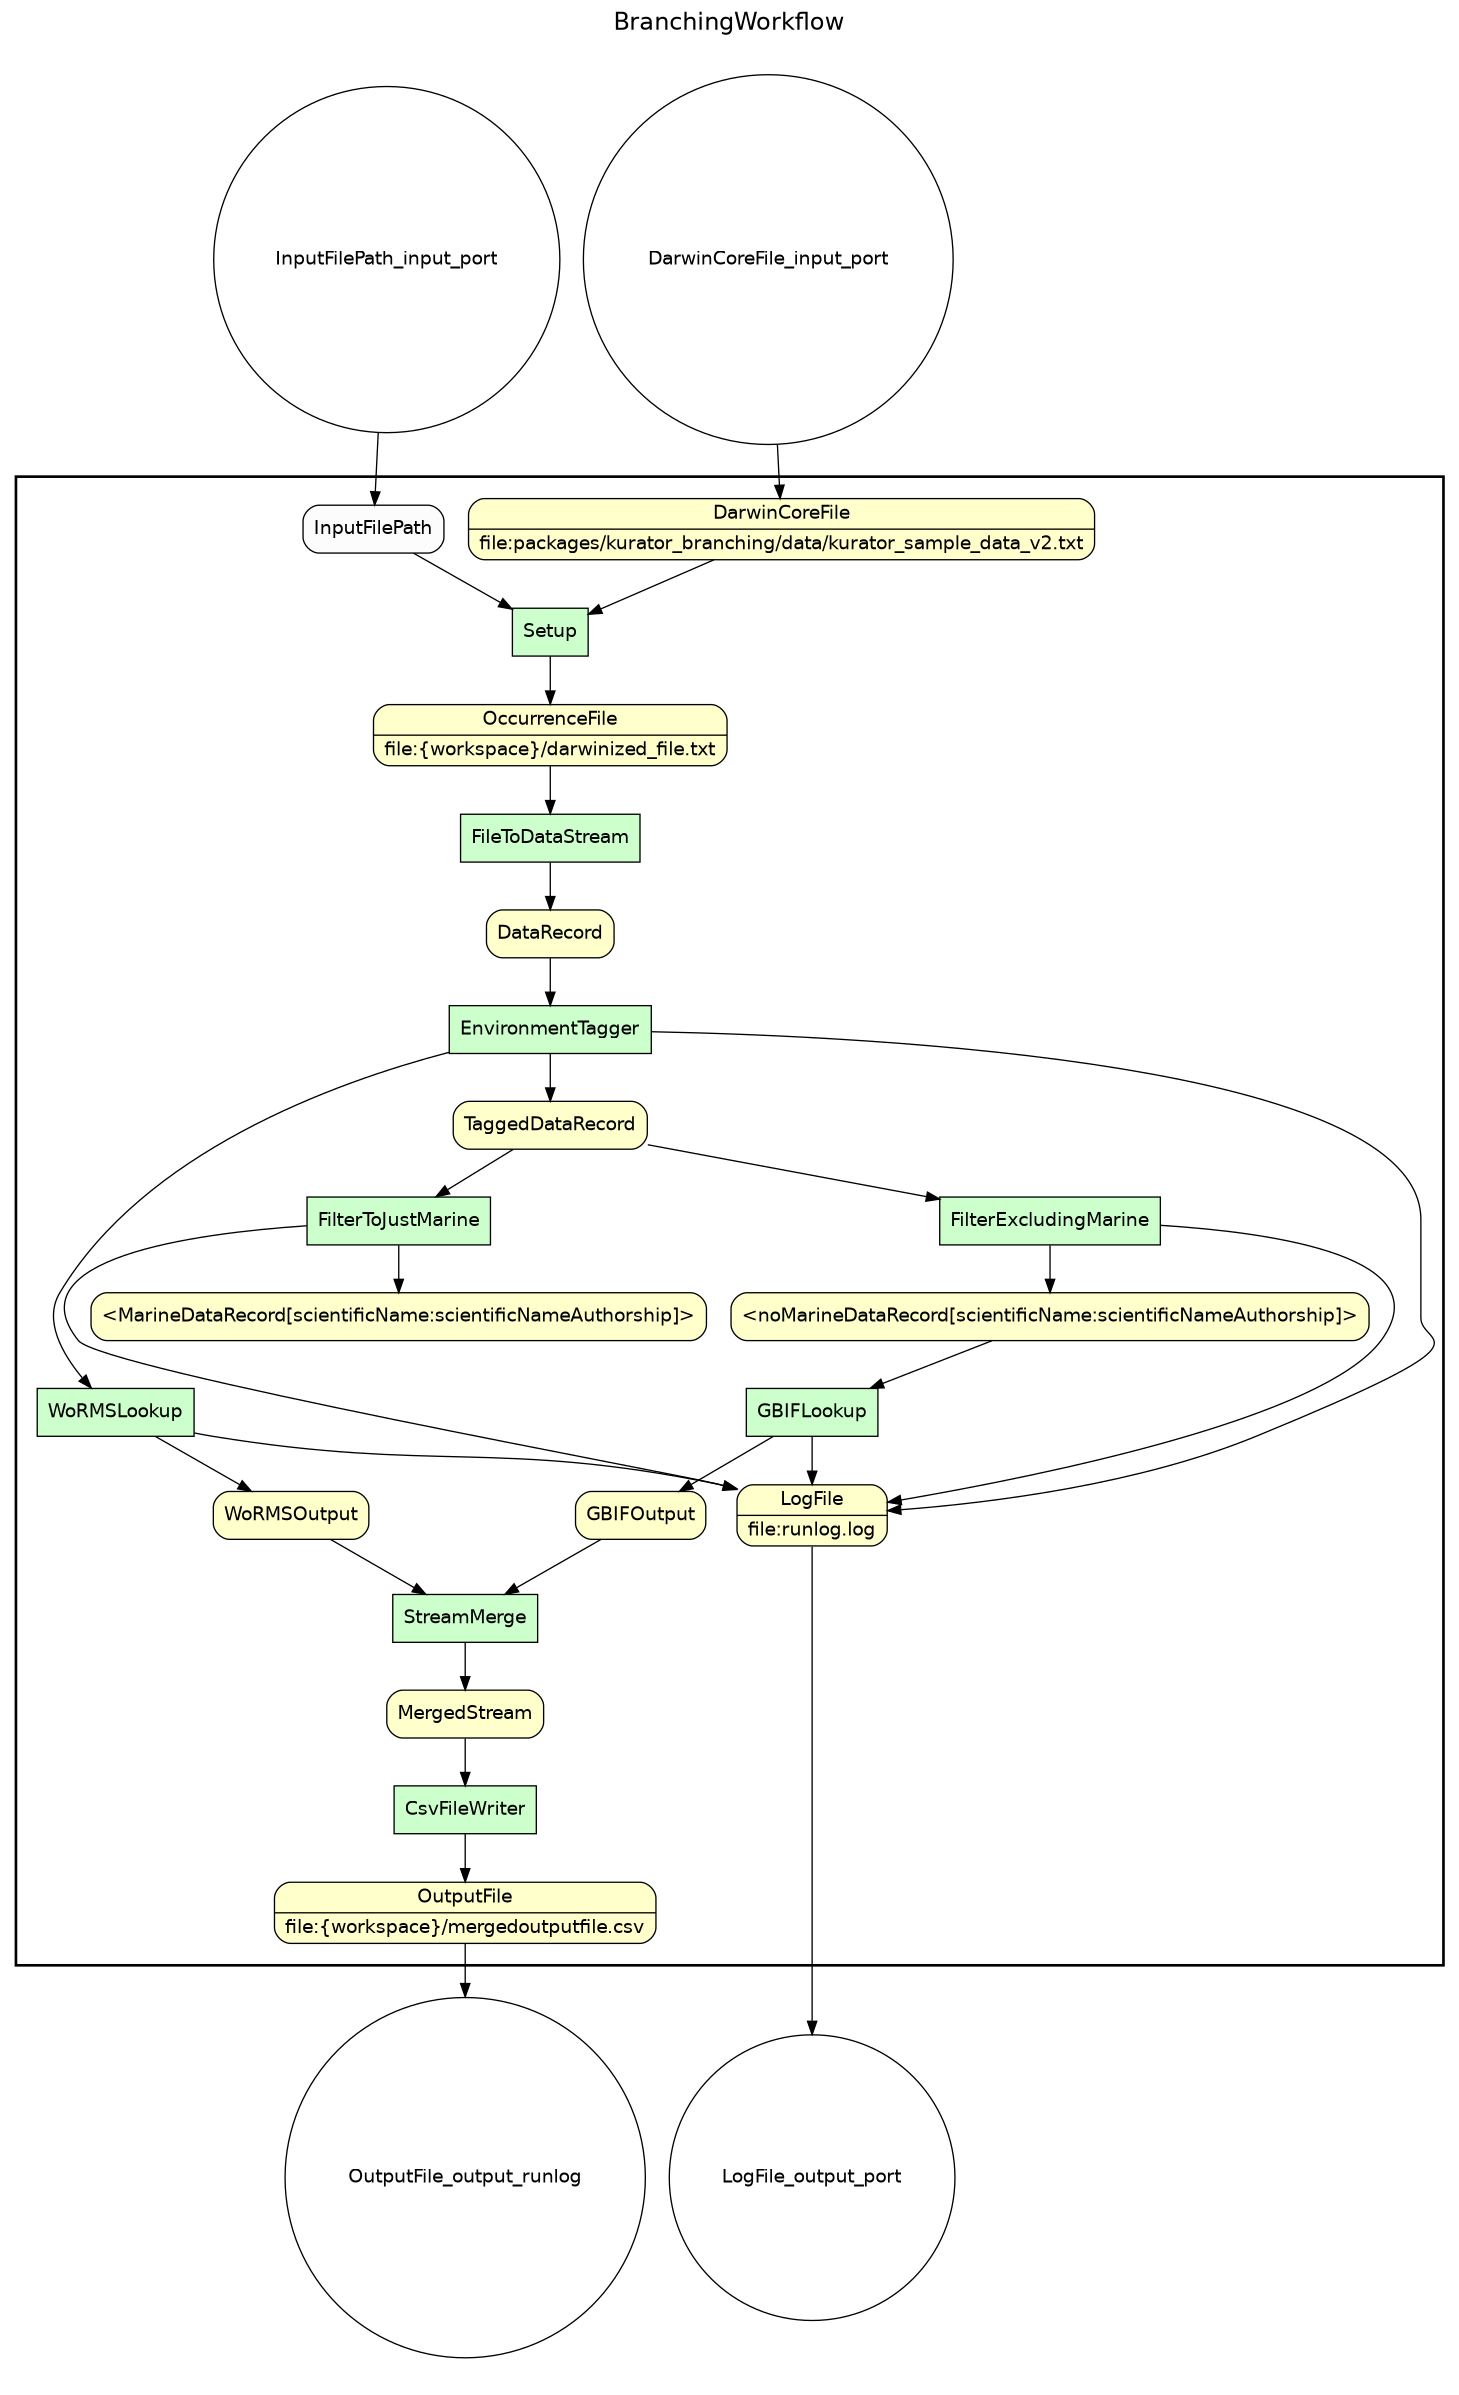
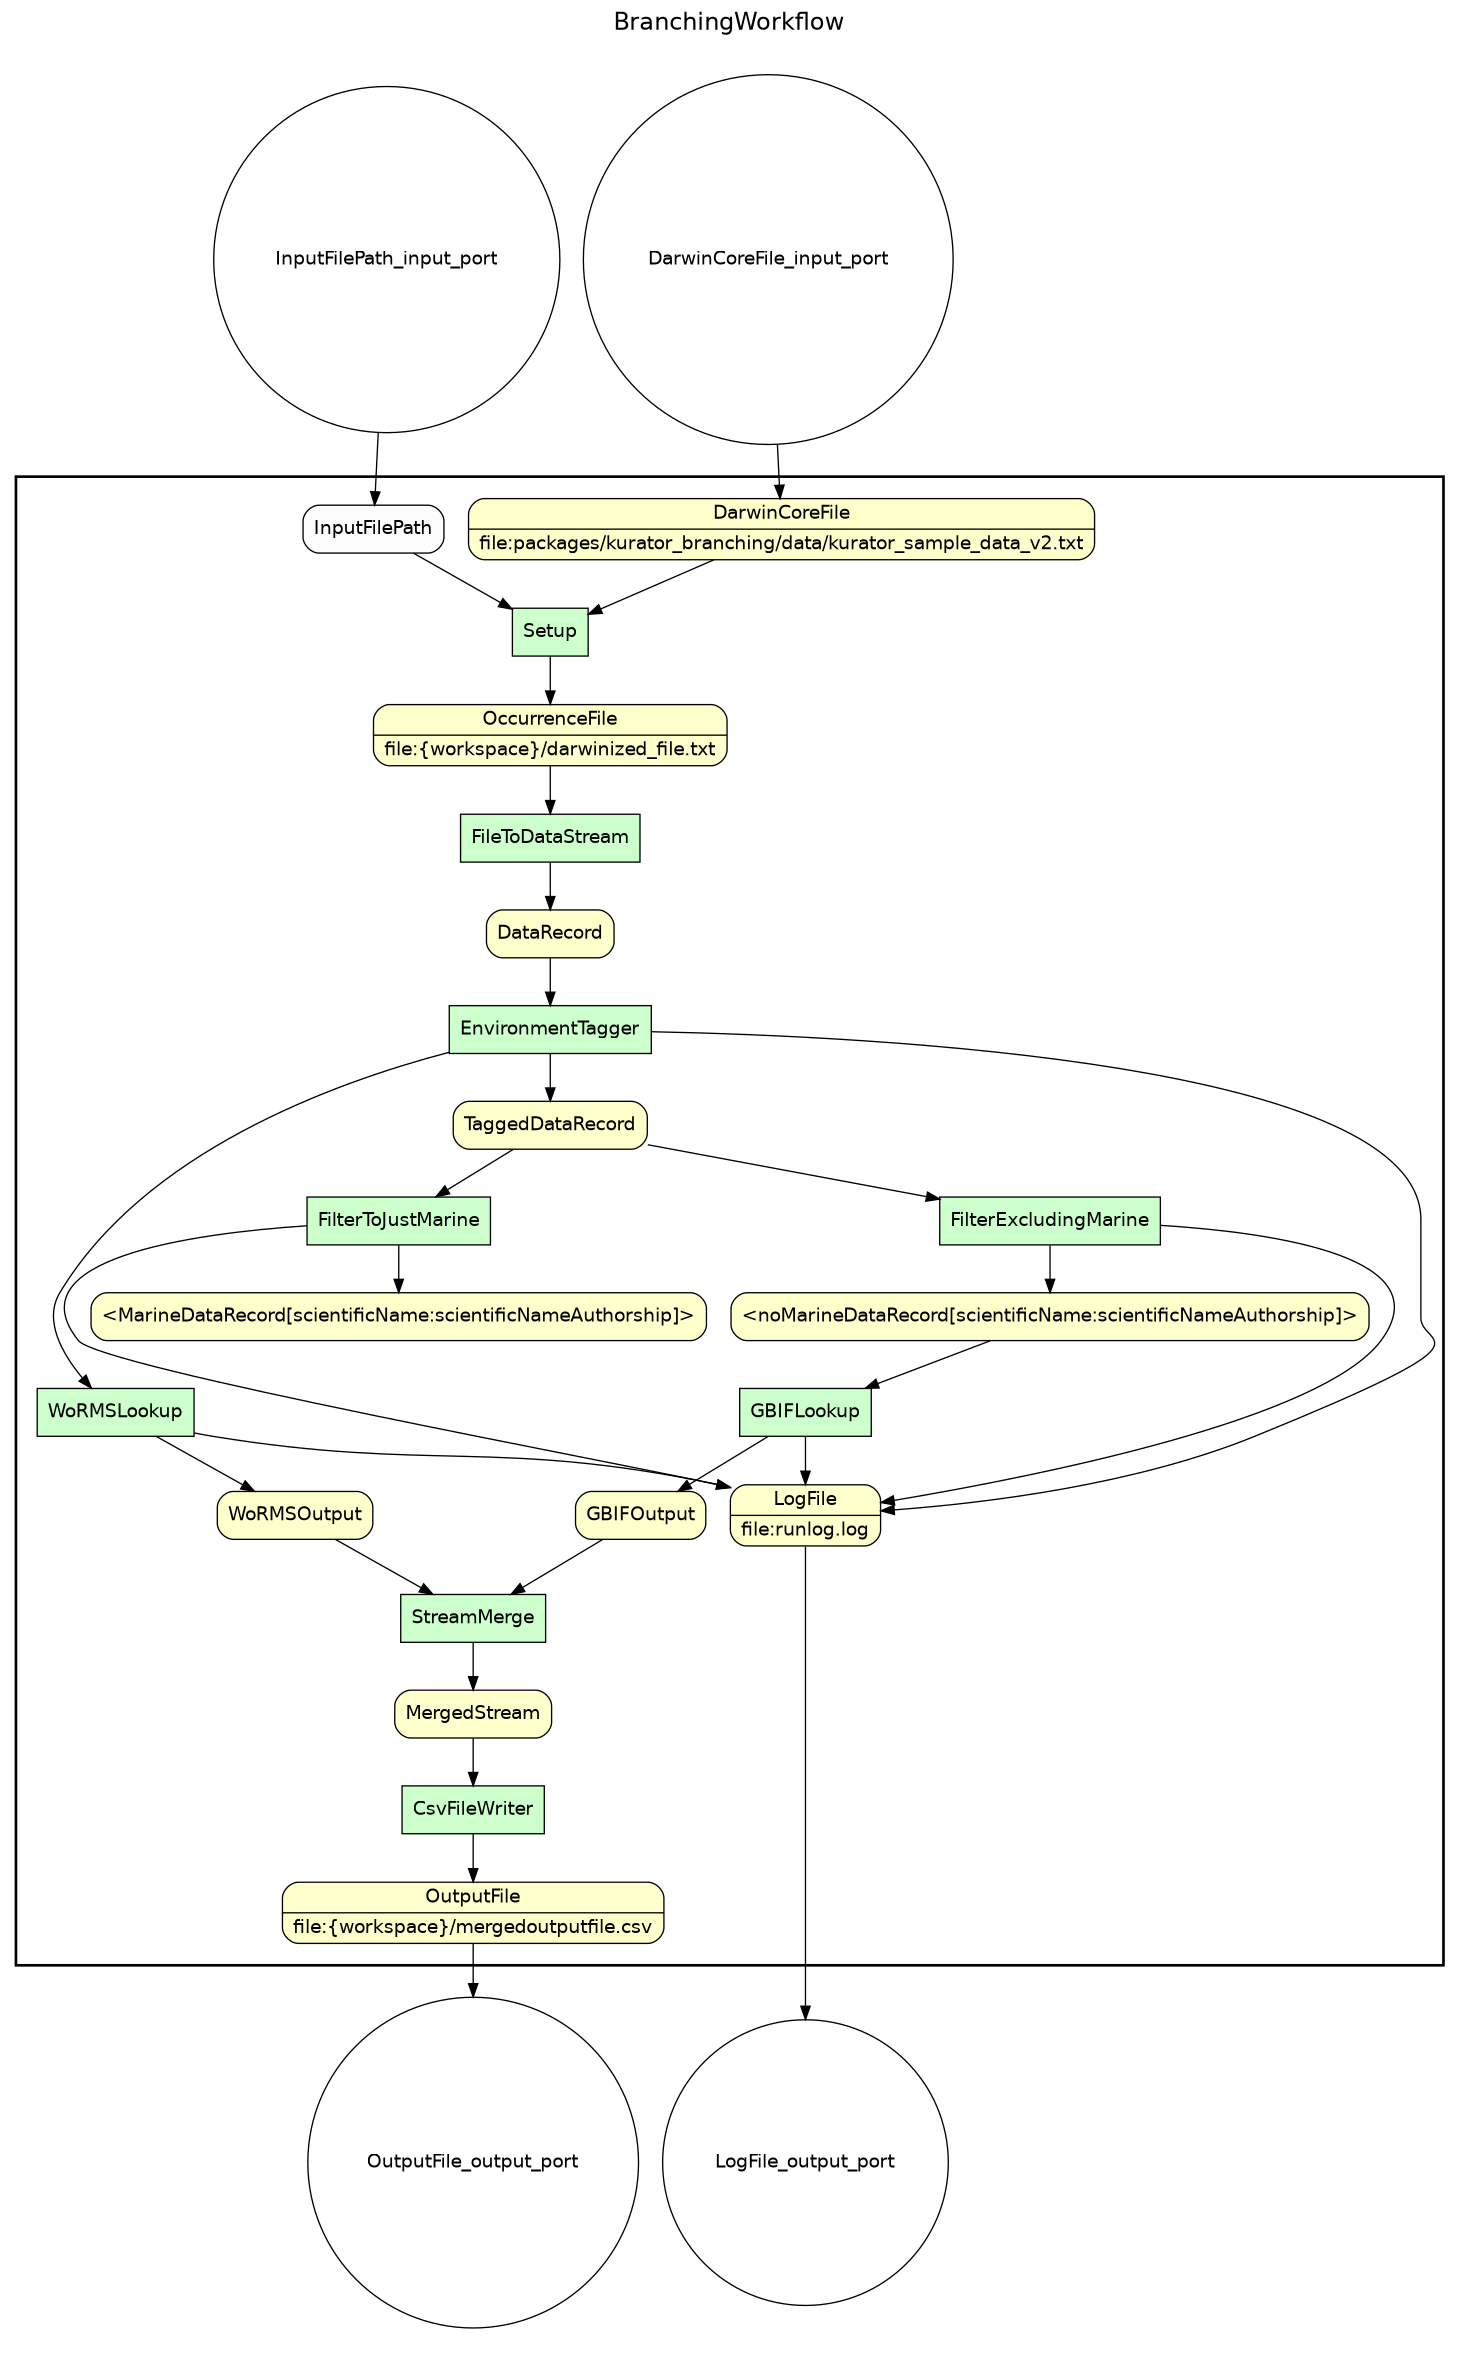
  digraph {
    fontname=Helvetica
    fontsize=18
    label=BranchingWorkflow
    labelloc=t
    rankdir=TB
    node [fillcolor="#FFFFCC" fontname=Helvetica peripheries=1 shape=box style="rounded,filled"]
    Setup [fillcolor="#CCFFCC" style=filled]
    n2 [label="{<f0> OccurrenceFile |<f1> file\:\{workspace\}/darwinized_file.txt}" rankdir=LR shape=record]
    FileToDataStream [fillcolor="#CCFFCC" style=filled]
    DataRecord
    EnvironmentTagger [fillcolor="#CCFFCC" style=filled]
    TaggedDataRecord
    n7 [label="{<f0> LogFile |<f1> file\:runlog.log}" rankdir=LR shape=record]
    FilterToJustMarine [fillcolor="#CCFFCC" style=filled]
    "<MarineDataRecord[scientificName:scientificNameAuthorship]>"
    FilterExcludingMarine [fillcolor="#CCFFCC" style=filled]
    "<noMarineDataRecord[scientificName:scientificNameAuthorship]>"
    WoRMSLookup [fillcolor="#CCFFCC" style=filled]
    WoRMSOutput
    GBIFLookup [fillcolor="#CCFFCC" style=filled]
    GBIFOutput
    StreamMerge [fillcolor="#CCFFCC" style=filled]
    MergedStream
    CsvFileWriter [fillcolor="#CCFFCC" style=filled]
    n19 [label="{<f0> OutputFile |<f1> file\:\{workspace\}/mergedoutputfile.csv}" rankdir=LR shape=record]
    n20 [label="{<f0> DarwinCoreFile |<f1> file\:packages/kurator_branching/data/kurator_sample_data_v2.txt}" rankdir=LR shape=record]
    InputFilePath [fillcolor="#FCFCFC"]
    InputFilePath_input_port [fillcolor="#FFFFFF" shape=circle width=0.2]
    DarwinCoreFile_input_port [fillcolor="#FFFFFF" shape=circle width=0.2]
-   OutputFile_output_port [fillcolor="#FFFFFF" shape=circle width=0.2 label=OutputFile_output_runlog]
+   OutputFile_output_port [fillcolor="#FFFFFF" shape=circle width=0.2]
    LogFile_output_port [fillcolor="#FFFFFF" shape=circle width=0.2]
    subgraph cluster_1 {
      color=black
      label=""
      penwidth=2
      subgraph cluster_2 {
        color=black
        label=""
        penwidth=0
        Setup
        n2
        FileToDataStream
        DataRecord
        EnvironmentTagger
        TaggedDataRecord
        n7
        FilterToJustMarine
        "<MarineDataRecord[scientificName:scientificNameAuthorship]>"
        FilterExcludingMarine
        "<noMarineDataRecord[scientificName:scientificNameAuthorship]>"
        WoRMSLookup
        WoRMSOutput
        GBIFLookup
        GBIFOutput
        StreamMerge
        MergedStream
        CsvFileWriter
        n19
        n20
        InputFilePath
      }
    }
    subgraph cluster_3 {
      label=""
      penwidth=0
      subgraph cluster_4 {
        label=""
        penwidth=0
        OutputFile_output_port
        LogFile_output_port
      }
    }
    subgraph cluster_5 {
      label=""
      penwidth=0
      subgraph cluster_6 {
        label=""
        penwidth=0
        InputFilePath_input_port
        DarwinCoreFile_input_port
      }
    }
    Setup -> n2
    n2 -> FileToDataStream
    FileToDataStream -> DataRecord
    DataRecord -> EnvironmentTagger
    EnvironmentTagger -> TaggedDataRecord
    EnvironmentTagger -> n7
    EnvironmentTagger -> WoRMSLookup
    TaggedDataRecord -> FilterToJustMarine
    TaggedDataRecord -> FilterExcludingMarine
    n7 -> LogFile_output_port
    FilterToJustMarine -> n7
    FilterToJustMarine -> "<MarineDataRecord[scientificName:scientificNameAuthorship]>"
    FilterExcludingMarine -> n7
    FilterExcludingMarine -> "<noMarineDataRecord[scientificName:scientificNameAuthorship]>"
    "<noMarineDataRecord[scientificName:scientificNameAuthorship]>" -> GBIFLookup
    WoRMSLookup -> n7
    WoRMSLookup -> WoRMSOutput
    WoRMSOutput -> StreamMerge
    GBIFLookup -> n7
    GBIFLookup -> GBIFOutput
    GBIFOutput -> StreamMerge
    StreamMerge -> MergedStream
    MergedStream -> CsvFileWriter
    CsvFileWriter -> n19
    n19 -> OutputFile_output_port
    n20 -> Setup
    InputFilePath -> Setup
    InputFilePath_input_port -> InputFilePath
    DarwinCoreFile_input_port -> n20
  }
